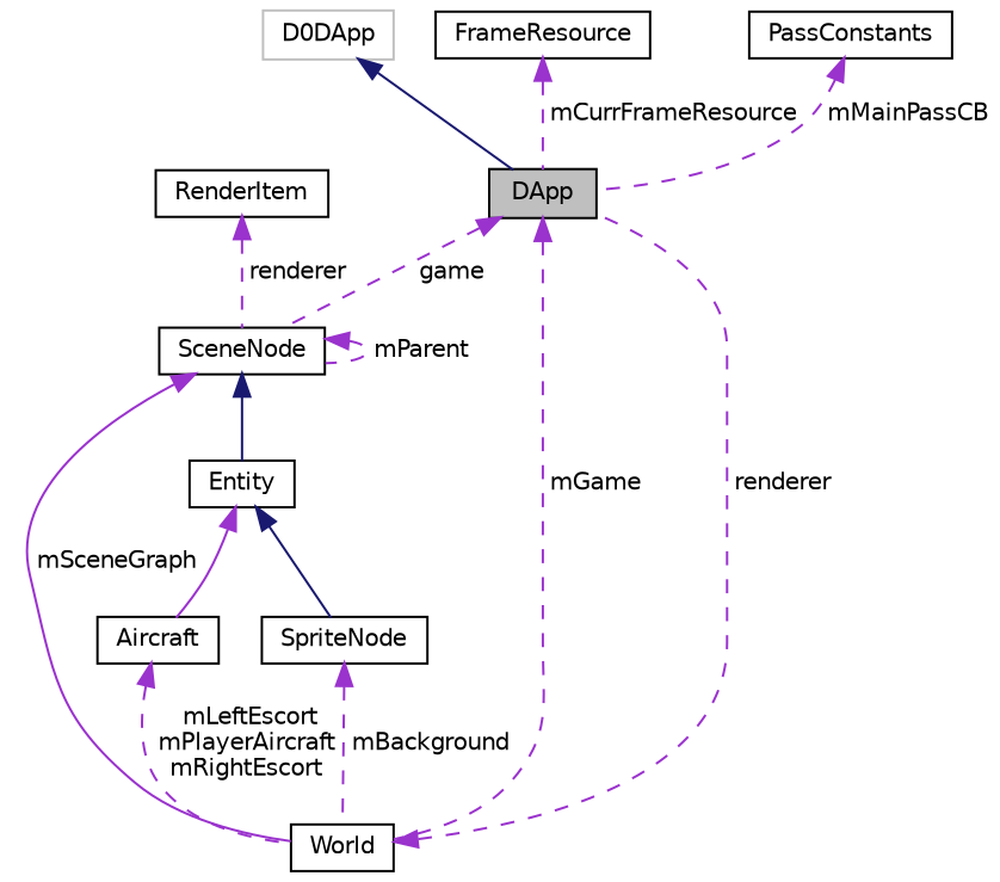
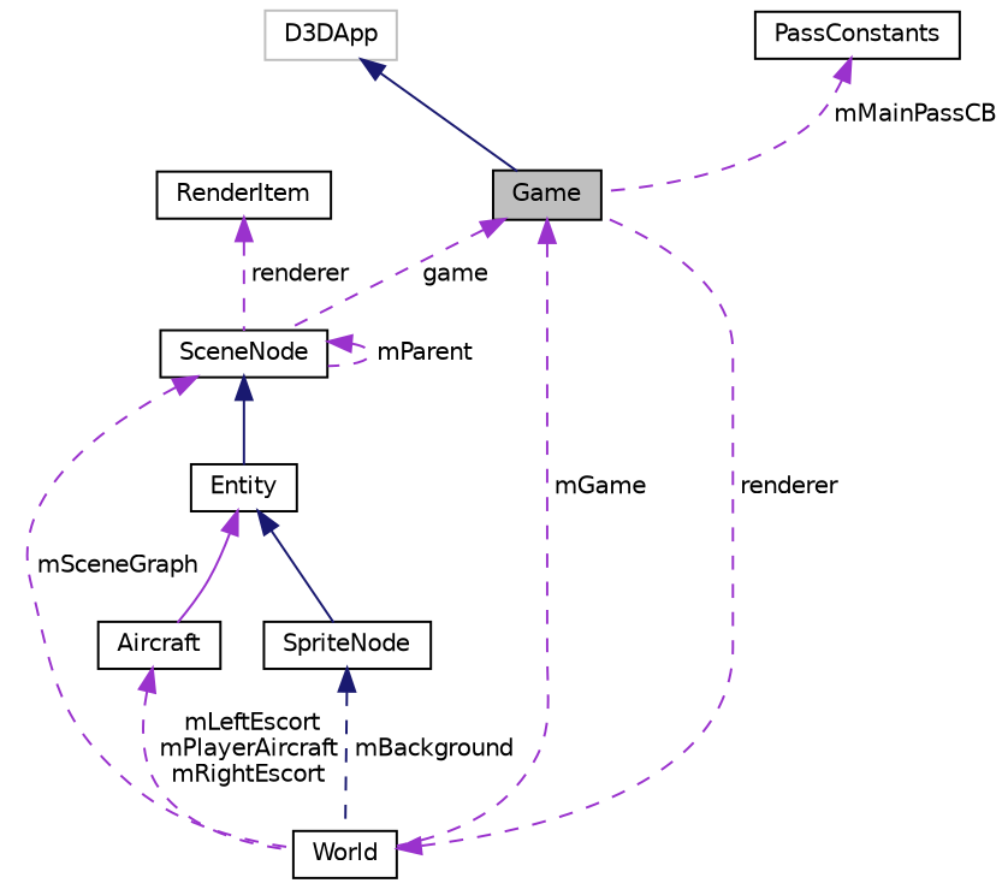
  digraph {
    fontname="DejaVu Sans"
    node [color=black fillcolor=white fontname="DejaVu Sans" fontsize=10 shape=record style=filled]
    edge [color=darkorchid3 dir=back fontname="DejaVu Sans" fontsize=10 labelfontname=Helvetica labelfontsize=10 style=dashed]
-   n1 [fillcolor=grey75 fontcolor=black height=0.2 label=DApp width=0.4]
+   n1 [fillcolor=grey75 fontcolor=black height=0.2 label=Game width=0.4]
    n2 [height=0.2 label=World width=0.4]
    n3 [height=0.2 label=SceneNode width=0.4]
    n4 [height=0.2 label=Entity width=0.4]
-   n5 [color=grey75 height=0.2 label=D0DApp width=0.4]
-   n6 [height=0.2 label=FrameResource width=0.4]
+   n5 [color=grey75 height=0.2 label=D3DApp width=0.4]
    n7 [height=0.2 label=PassConstants width=0.4]
    n8 [height=0.2 label=Aircraft width=0.4]
    n9 [height=0.2 label=SpriteNode width=0.4]
    n10 [height=0.2 label=RenderItem width=0.4]
    n1 -> n2 [label=" mGame"]
    n1 -> n3 [label=" game"]
    n2 -> n1 [label=" renderer"]
-   n3 -> n2 [label=" mSceneGraph" style=solid]
+   n3 -> n2 [label=" mSceneGraph"]
    n3 -> n3 [label=" mParent"]
    n3 -> n4 [color=midnightblue style=solid]
    n4 -> n8 [style=solid]
    n4 -> n9 [color=midnightblue style=solid]
    n5 -> n1 [color=midnightblue style=solid]
-   n6 -> n1 [label=" mCurrFrameResource"]
    n7 -> n1 [label=" mMainPassCB"]
    n8 -> n2 [label=" mLeftEscort\nmPlayerAircraft\nmRightEscort"]
-   n9 -> n2 [label=" mBackground"]
+   n9 -> n2 [color=midnightblue label=" mBackground"]
    n10 -> n3 [label=" renderer"]
  }
